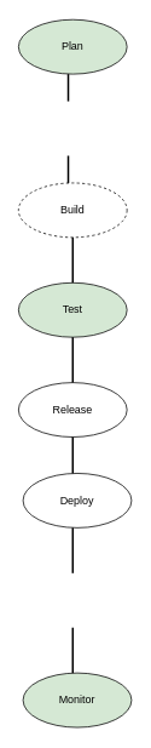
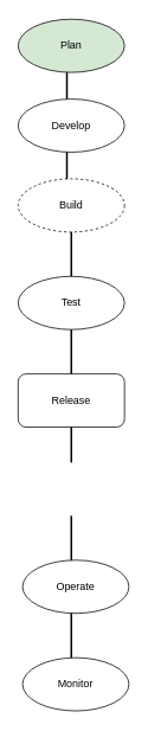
  <mxCell id="0" />
  <mxCell id="1" parent="0" />
  <mxCell id="2" value="Plan" style="ellipse;whiteSpace=wrap;html=1;fillColor=#d5e8d4;" parent="1" vertex="1"><mxGeometry x="20" width="120" height="60" as="geometry" y="20" /></mxCell>
+ <mxCell id="3" value="Develop" style="ellipse;whiteSpace=wrap;html=1;" parent="1" vertex="1"><mxGeometry x="20" y="110" width="120" height="60" as="geometry" /></mxCell>
  <mxCell id="4" value="Build" style="ellipse;whiteSpace=wrap;html=1;dashed=1;" parent="1" vertex="1"><mxGeometry x="20" y="200" width="120" height="60" as="geometry" /></mxCell>
- <mxCell id="5" value="Release" style="ellipse;whiteSpace=wrap;html=1;" parent="1" vertex="1"><mxGeometry x="20" y="420" width="120" height="60" as="geometry" /></mxCell>
- <mxCell id="6" value="Deploy" style="ellipse;whiteSpace=wrap;html=1;" parent="1" vertex="1"><mxGeometry x="25" y="520" width="120" height="60" as="geometry" /></mxCell>
+ <mxCell id="5" value="Release" style="whiteSpace=wrap;html=1;rounded=1;" parent="1" vertex="1"><mxGeometry x="20" y="420" width="120" height="60" as="geometry" /></mxCell>
  <mxCell id="7" style="edgeStyle=orthogonalEdgeStyle;rounded=0;orthogonalLoop=1;jettySize=auto;html=1;exitX=0.5;exitY=1;exitDx=0;exitDy=0;" parent="1" source="5" target="5" edge="1"><mxGeometry relative="1" as="geometry" /></mxCell>
- <mxCell id="9" value="Monitor" style="ellipse;whiteSpace=wrap;html=1;fillColor=#d5e8d4;" parent="1" vertex="1"><mxGeometry x="25" y="740" width="120" height="60" as="geometry" /></mxCell>
+ <mxCell id="8" value="Operate" style="ellipse;whiteSpace=wrap;html=1;" parent="1" vertex="1"><mxGeometry x="25" y="630" width="120" height="60" as="geometry" /></mxCell>
+ <mxCell id="9" value="Monitor" style="ellipse;whiteSpace=wrap;html=1;" parent="1" vertex="1"><mxGeometry x="25" y="740" width="120" height="60" as="geometry" /></mxCell>
  <mxCell id="10" value="" style="endArrow=classic;html=1;rounded=0;" edge="1" parent="1" target="11"><mxGeometry width="50" height="50" relative="1" as="geometry"><mxPoint x="80" y="360" as="sourcePoint" /><mxPoint x="130" y="310" as="targetPoint" /><Array as="points" /></mxGeometry></mxCell>
- <mxCell id="11" value="Test" style="ellipse;whiteSpace=wrap;html=1;fillColor=#d5e8d4;" parent="1" vertex="1"><mxGeometry x="20" y="310" width="120" height="60" as="geometry" /></mxCell>
+ <mxCell id="11" value="Test" style="ellipse;whiteSpace=wrap;html=1;" parent="1" vertex="1"><mxGeometry x="20" y="310" width="120" height="60" as="geometry" /></mxCell>
  <mxCell id="12" value="" style="line;strokeWidth=2;direction=south;html=1;" vertex="1" parent="1"><mxGeometry x="70" y="80" width="10" height="30" as="geometry" /></mxCell>
  <mxCell id="13" value="" style="line;strokeWidth=2;direction=south;html=1;" vertex="1" parent="1"><mxGeometry x="70" y="170" width="10" height="30" as="geometry" /></mxCell>
  <mxCell id="14" value="" style="line;strokeWidth=2;direction=south;html=1;" vertex="1" parent="1"><mxGeometry x="75" y="260" width="10" height="50" as="geometry" /></mxCell>
  <mxCell id="15" value="" style="line;strokeWidth=2;direction=south;html=1;" vertex="1" parent="1"><mxGeometry x="75" y="370" width="10" height="50" as="geometry" /></mxCell>
  <mxCell id="16" value="" style="line;strokeWidth=2;direction=south;html=1;" vertex="1" parent="1"><mxGeometry x="75" y="480" width="10" height="40" as="geometry" /></mxCell>
  <mxCell id="17" value="" style="line;strokeWidth=2;direction=south;html=1;" vertex="1" parent="1"><mxGeometry x="75" y="580" width="10" height="50" as="geometry" /></mxCell>
  <mxCell id="18" value="" style="line;strokeWidth=2;direction=south;html=1;" vertex="1" parent="1"><mxGeometry x="75" y="690" width="10" height="50" as="geometry" /></mxCell>
